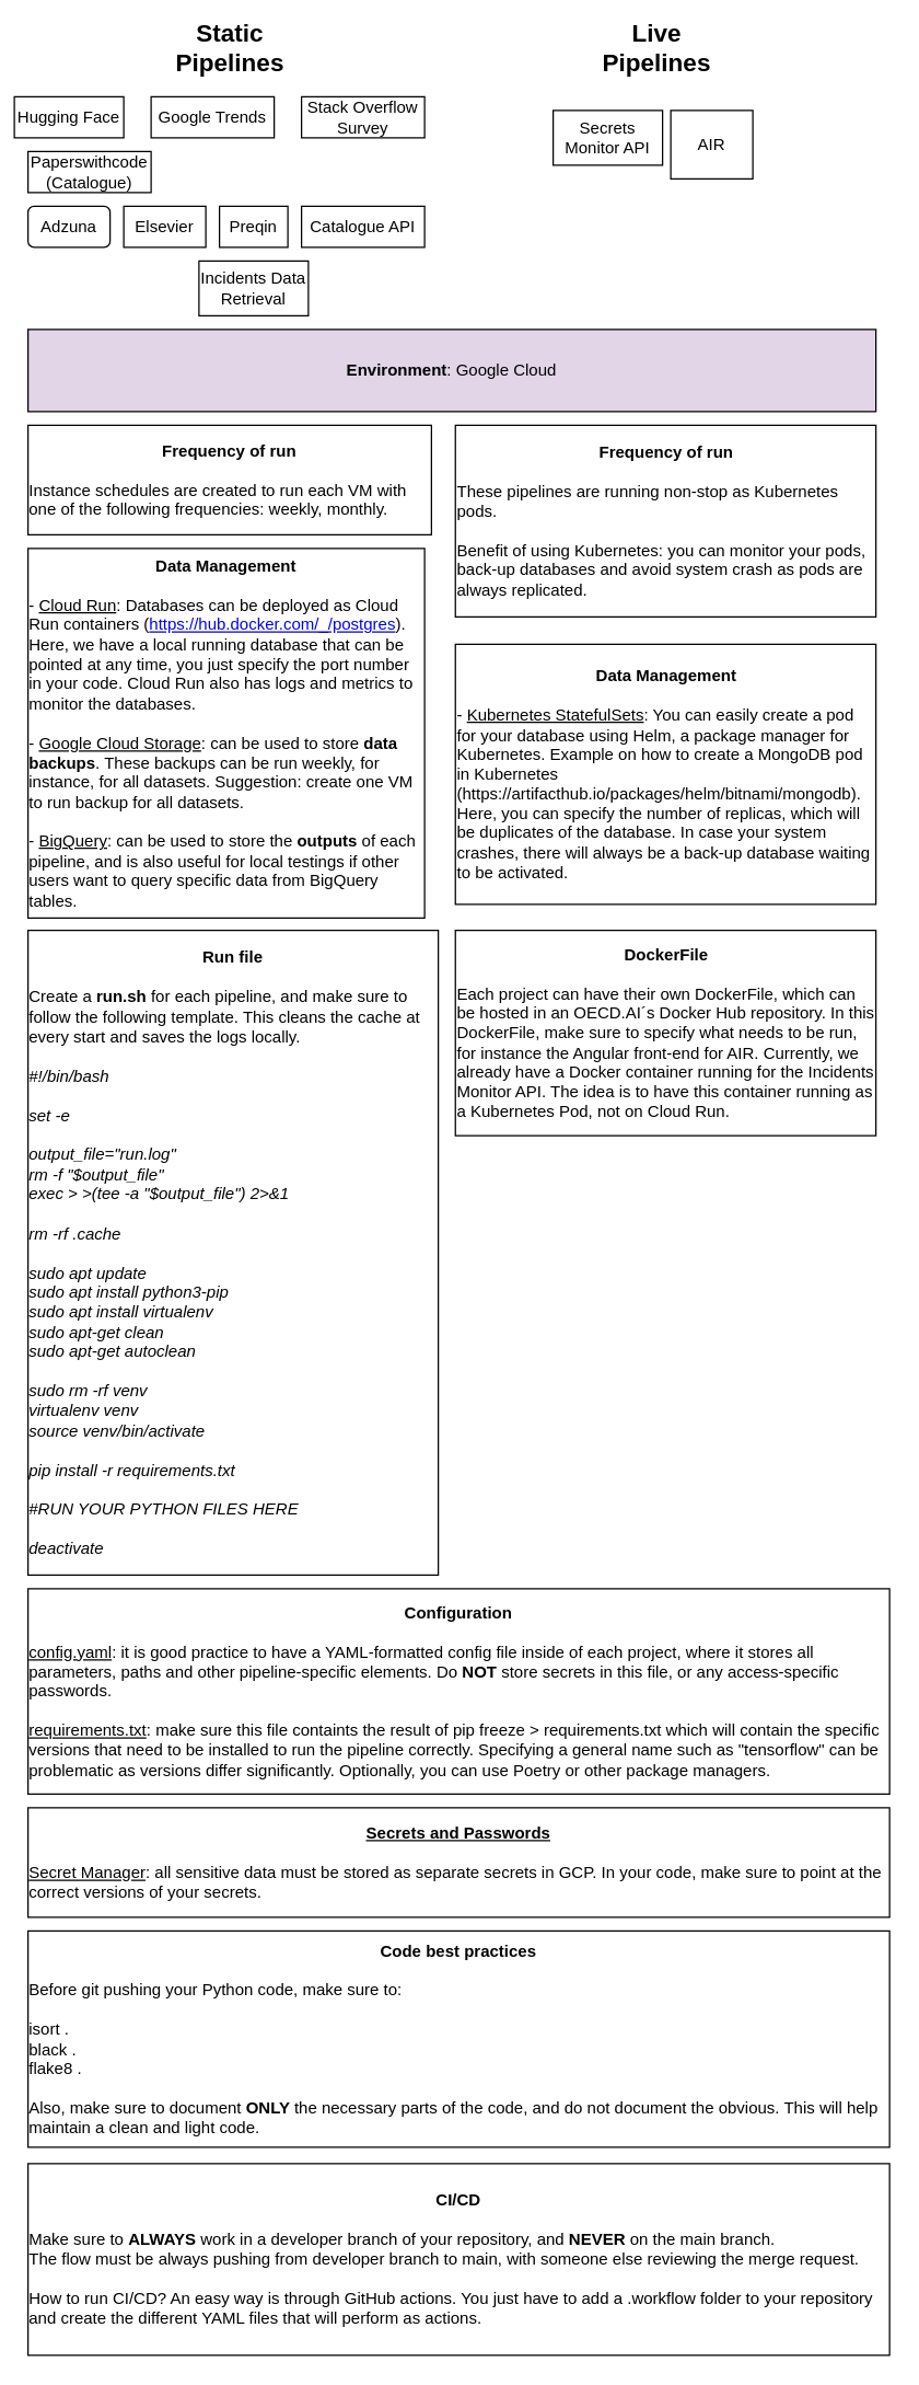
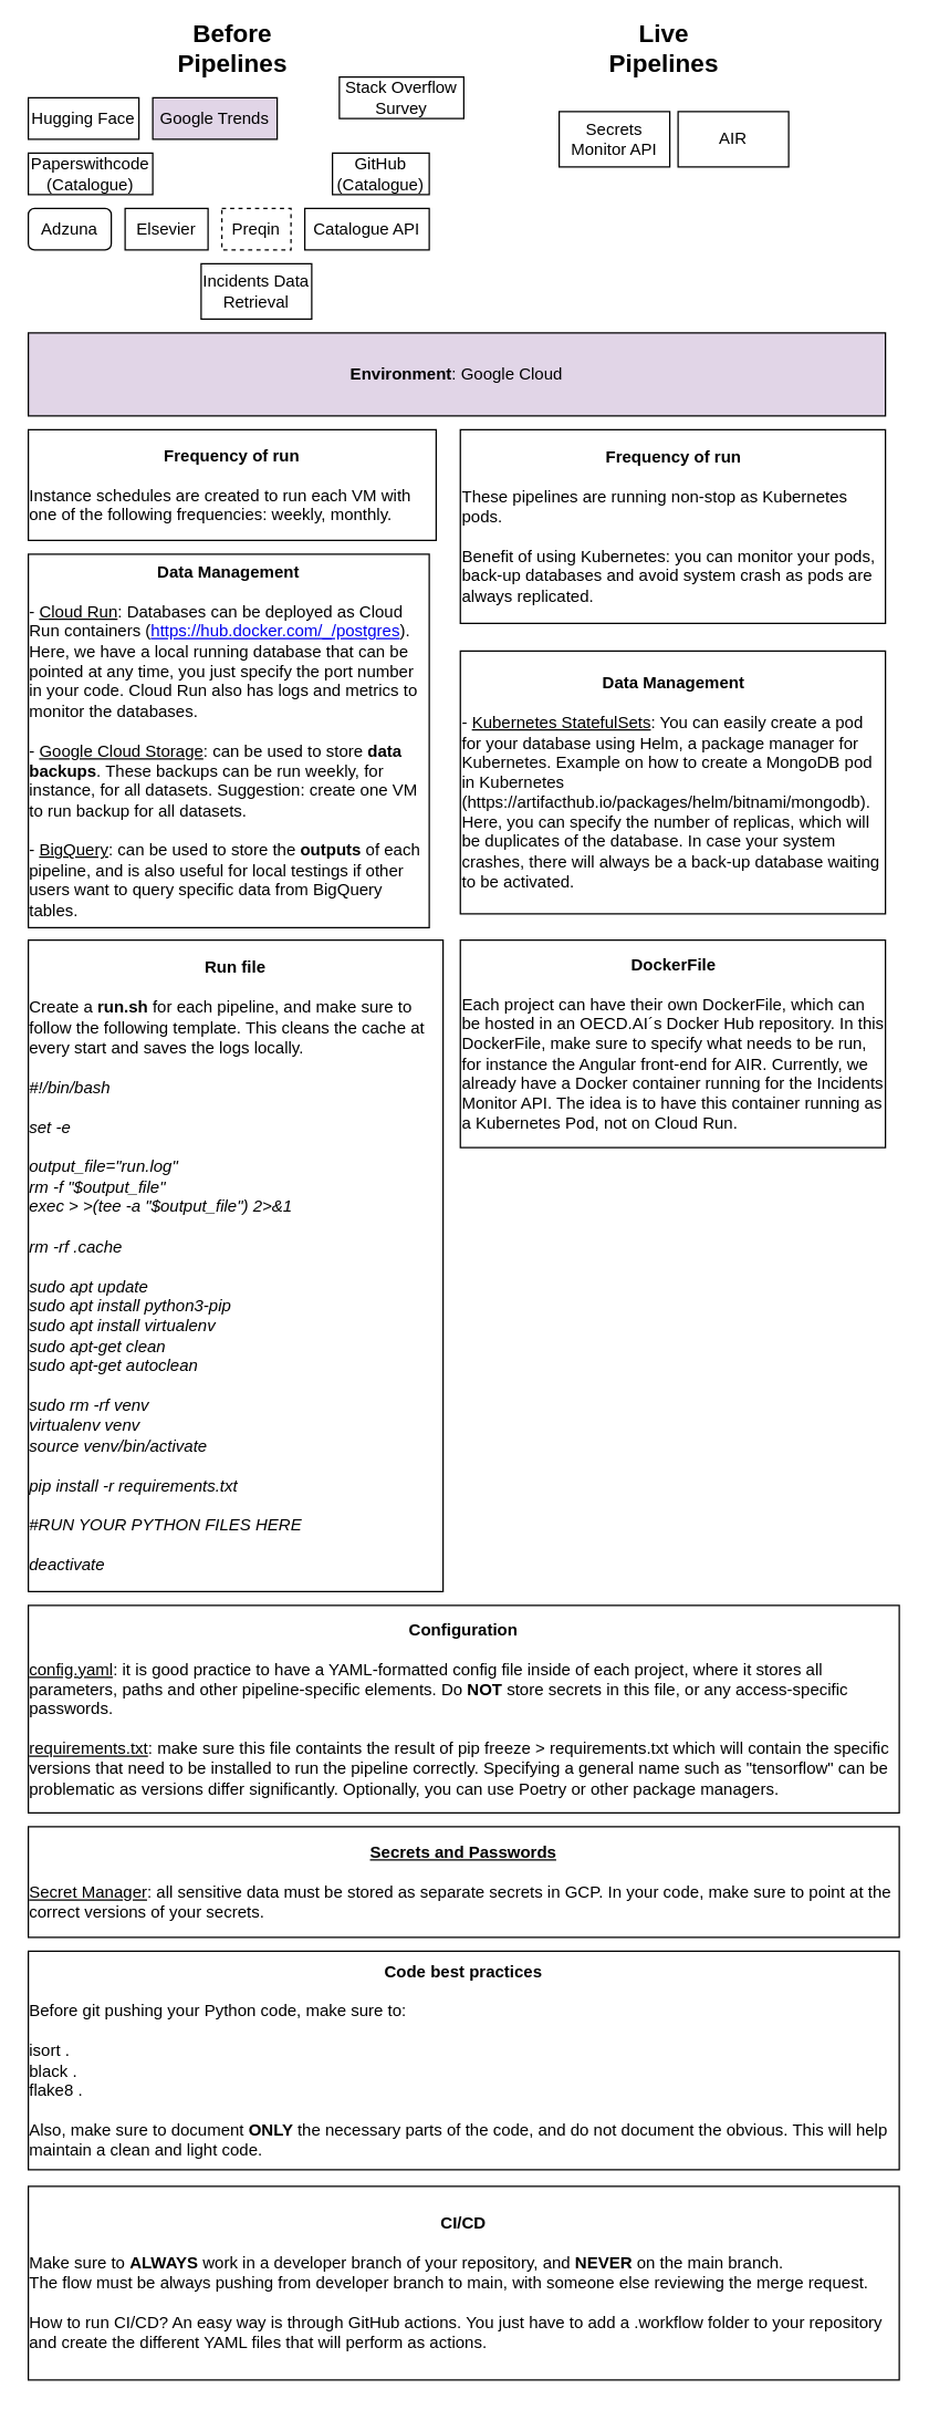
  <mxCell id="0" />
  <mxCell id="1" parent="0" />
- <mxCell id="2" value="&lt;b&gt;&lt;font style=&quot;font-size: 18px;&quot;&gt;Static Pipelines&lt;/font&gt;&lt;/b&gt;" style="text;html=1;align=center;verticalAlign=middle;whiteSpace=wrap;rounded=0;" vertex="1" parent="1"><mxGeometry x="137.5" y="20" width="60" height="30" as="geometry" /></mxCell>
+ <mxCell id="2" value="&lt;b&gt;&lt;font style=&quot;font-size: 18px;&quot;&gt;Before Pipelines&lt;/font&gt;&lt;/b&gt;" style="text;html=1;align=center;verticalAlign=middle;whiteSpace=wrap;rounded=0;" vertex="1" parent="1"><mxGeometry x="137.5" y="20" width="60" height="30" as="geometry" /></mxCell>
  <mxCell id="3" value="&lt;b&gt;&lt;font style=&quot;font-size: 18px;&quot;&gt;Live Pipelines&lt;/font&gt;&lt;/b&gt;" style="text;html=1;align=center;verticalAlign=middle;whiteSpace=wrap;rounded=0;" vertex="1" parent="1"><mxGeometry x="450" y="20" width="60" height="30" as="geometry" /></mxCell>
- <mxCell id="4" value="Hugging Face" style="rounded=0;whiteSpace=wrap;html=1;" vertex="1" parent="1"><mxGeometry x="10" y="70" width="80" height="30" as="geometry" /></mxCell>
- <mxCell id="5" value="Google Trends" style="rounded=0;whiteSpace=wrap;html=1;" vertex="1" parent="1"><mxGeometry x="110" y="70" width="90" height="30" as="geometry" /></mxCell>
- <mxCell id="6" value="Stack Overflow Survey" style="rounded=0;whiteSpace=wrap;html=1;" vertex="1" parent="1"><mxGeometry x="220" y="70" width="90" height="30" as="geometry" /></mxCell>
+ <mxCell id="4" value="Hugging Face" style="rounded=0;whiteSpace=wrap;html=1;" vertex="1" parent="1"><mxGeometry x="20" y="70" width="80" height="30" as="geometry" /></mxCell>
+ <mxCell id="5" value="Google Trends" style="rounded=0;whiteSpace=wrap;html=1;fillColor=#e1d5e7;" vertex="1" parent="1"><mxGeometry x="110" y="70" width="90" height="30" as="geometry" /></mxCell>
+ <mxCell id="6" value="Stack Overflow Survey" style="rounded=0;whiteSpace=wrap;html=1;" vertex="1" parent="1"><mxGeometry x="245" y="55" width="90" height="30" as="geometry" /></mxCell>
  <mxCell id="7" value="Paperswithcode (Catalogue)" style="rounded=0;whiteSpace=wrap;html=1;" vertex="1" parent="1"><mxGeometry x="20" y="110" width="90" height="30" as="geometry" /></mxCell>
+ <mxCell id="8" value="GitHub (Catalogue)" style="rounded=0;whiteSpace=wrap;html=1;" vertex="1" parent="1"><mxGeometry x="240" y="110" width="70" height="30" as="geometry" /></mxCell>
  <mxCell id="9" value="Adzuna" style="whiteSpace=wrap;html=1;rounded=1;" vertex="1" parent="1"><mxGeometry x="20" y="150" width="60" height="30" as="geometry" /></mxCell>
  <mxCell id="10" value="Elsevier" style="rounded=0;whiteSpace=wrap;html=1;" vertex="1" parent="1"><mxGeometry x="90" y="150" width="60" height="30" as="geometry" /></mxCell>
- <mxCell id="11" value="Preqin" style="rounded=0;whiteSpace=wrap;html=1;" vertex="1" parent="1"><mxGeometry x="160" y="150" width="50" height="30" as="geometry" /></mxCell>
+ <mxCell id="11" value="Preqin" style="rounded=0;whiteSpace=wrap;html=1;dashed=1;" vertex="1" parent="1"><mxGeometry x="160" y="150" width="50" height="30" as="geometry" /></mxCell>
  <mxCell id="12" value="Catalogue API" style="rounded=0;whiteSpace=wrap;html=1;" vertex="1" parent="1"><mxGeometry x="220" y="150" width="90" height="30" as="geometry" /></mxCell>
  <mxCell id="13" value="Secrets Monitor API" style="rounded=0;whiteSpace=wrap;html=1;" vertex="1" parent="1"><mxGeometry x="404" y="80" width="80" height="40" as="geometry" /></mxCell>
  <mxCell id="14" value="Incidents Data Retrieval" style="rounded=0;whiteSpace=wrap;html=1;" vertex="1" parent="1"><mxGeometry x="145" y="190" width="80" height="40" as="geometry" /></mxCell>
- <mxCell id="15" value="AIR" style="rounded=0;whiteSpace=wrap;html=1;" vertex="1" parent="1"><mxGeometry x="490" y="80" width="60" height="50" as="geometry" /></mxCell>
+ <mxCell id="15" value="AIR" style="rounded=0;whiteSpace=wrap;html=1;" vertex="1" parent="1"><mxGeometry x="490" y="80" width="80" height="40" as="geometry" /></mxCell>
  <mxCell id="16" value="&lt;b&gt;Data Management&lt;/b&gt;&lt;div&gt;&lt;br&gt;&lt;/div&gt;&lt;div style=&quot;text-align: left;&quot;&gt;- &lt;u&gt;Cloud Run&lt;/u&gt;:&amp;nbsp;&lt;span style=&quot;background-color: initial;&quot;&gt;Databases can be deployed as Cloud Run containers (&lt;/span&gt;&lt;a style=&quot;background-color: initial;&quot; href=&quot;https://hub.docker.com/_/postgres&quot;&gt;https://hub.docker.com/_/postgres&lt;/a&gt;&lt;span style=&quot;background-color: initial;&quot;&gt;). Here, we have a local running database that can be pointed at any time, you just specify the port number in your code. Cloud Run also has logs and metrics to monitor the databases.&lt;/span&gt;&lt;/div&gt;&lt;div style=&quot;text-align: left;&quot;&gt;&lt;span style=&quot;background-color: initial;&quot;&gt;&lt;br&gt;&lt;/span&gt;&lt;/div&gt;&lt;div style=&quot;text-align: left;&quot;&gt;&lt;span style=&quot;background-color: initial;&quot;&gt;- &lt;u&gt;Google Cloud Storage&lt;/u&gt;: can be used to store &lt;b&gt;data backups&lt;/b&gt;. These backups can be run weekly, for instance, for all datasets. Suggestion: create one VM to run backup for all datasets.&lt;/span&gt;&lt;/div&gt;&lt;div style=&quot;text-align: left;&quot;&gt;&lt;span style=&quot;background-color: initial;&quot;&gt;&lt;br&gt;&lt;/span&gt;&lt;/div&gt;&lt;div style=&quot;text-align: left;&quot;&gt;&lt;span style=&quot;background-color: initial;&quot;&gt;- &lt;u&gt;BigQuery&lt;/u&gt;: can be used to store the &lt;b&gt;outputs &lt;/b&gt;of each pipeline, and is also useful for local testings if other users want to query specific data from BigQuery tables.&lt;/span&gt;&lt;/div&gt;" style="rounded=0;whiteSpace=wrap;html=1;" vertex="1" parent="1"><mxGeometry x="20" y="400" width="290" height="270" as="geometry" /></mxCell>
  <mxCell id="17" value="&lt;b&gt;Configuration&lt;/b&gt;&lt;div&gt;&lt;br&gt;&lt;/div&gt;&lt;div style=&quot;text-align: left;&quot;&gt;&lt;u&gt;config.yaml&lt;/u&gt;: it is good practice to have a YAML-formatted config file inside of each project, where it stores all parameters, paths and other pipeline-specific elements. Do &lt;b&gt;NOT &lt;/b&gt;store secrets in this file, or any access-specific passwords.&lt;/div&gt;&lt;div style=&quot;text-align: left;&quot;&gt;&lt;br&gt;&lt;/div&gt;&lt;div style=&quot;text-align: left;&quot;&gt;&lt;u&gt;requirements.txt&lt;/u&gt;: make sure this file containts the result of pip freeze &amp;gt; requirements.txt which will contain the specific versions that need to be installed to run the pipeline correctly. Specifying a general name such as &quot;tensorflow&quot; can be problematic as versions differ significantly. Optionally, you can use Poetry or other package managers.&lt;/div&gt;" style="rounded=0;whiteSpace=wrap;html=1;" vertex="1" parent="1"><mxGeometry x="20" y="1160" width="630" height="150" as="geometry" /></mxCell>
  <mxCell id="18" value="&lt;b&gt;Frequency of run&lt;/b&gt;&lt;div&gt;&lt;b&gt;&lt;br&gt;&lt;/b&gt;&lt;div style=&quot;text-align: left;&quot;&gt;Instance schedules are created to run each VM with one of the following frequencies: w&lt;span style=&quot;background-color: initial;&quot;&gt;eekly, m&lt;/span&gt;&lt;span style=&quot;background-color: initial;&quot;&gt;onthly.&lt;/span&gt;&lt;/div&gt;&lt;/div&gt;" style="rounded=0;whiteSpace=wrap;html=1;" vertex="1" parent="1"><mxGeometry x="20" y="310" width="295" height="80" as="geometry" /></mxCell>
  <mxCell id="19" value="&lt;div&gt;&lt;b&gt;&lt;u&gt;Secrets and Passwords&lt;/u&gt;&lt;/b&gt;&lt;/div&gt;&lt;div&gt;&lt;b&gt;&lt;u&gt;&lt;br&gt;&lt;/u&gt;&lt;/b&gt;&lt;/div&gt;&lt;div style=&quot;text-align: left;&quot;&gt;&lt;u&gt;Secret Manager&lt;/u&gt;: all sensitive data must be stored as separate secrets in GCP. In your code, make sure to point at the correct versions of your secrets.&lt;/div&gt;" style="rounded=0;whiteSpace=wrap;html=1;" vertex="1" parent="1"><mxGeometry x="20" y="1320" width="630" height="80" as="geometry" /></mxCell>
  <mxCell id="20" value="&lt;div&gt;&lt;b&gt;Code best practices&lt;/b&gt;&lt;/div&gt;&lt;div&gt;&lt;br&gt;&lt;/div&gt;&lt;div style=&quot;text-align: left;&quot;&gt;Before git pushing your Python code, make sure to:&lt;/div&gt;&lt;div style=&quot;text-align: left;&quot;&gt;&lt;br&gt;&lt;/div&gt;&lt;div style=&quot;text-align: left;&quot;&gt;isort .&lt;/div&gt;&lt;div style=&quot;text-align: left;&quot;&gt;black .&lt;/div&gt;&lt;div style=&quot;text-align: left;&quot;&gt;flake8 .&lt;/div&gt;&lt;div style=&quot;text-align: left;&quot;&gt;&lt;br&gt;&lt;/div&gt;&lt;div style=&quot;text-align: left;&quot;&gt;Also, make sure to document &lt;b&gt;ONLY &lt;/b&gt;the necessary parts of the code, and do not document the obvious. This will help maintain a clean and light code.&lt;/div&gt;" style="rounded=0;whiteSpace=wrap;html=1;" vertex="1" parent="1"><mxGeometry x="20" y="1410" width="630" height="158" as="geometry" /></mxCell>
  <mxCell id="21" value="&lt;b&gt;Run file&lt;/b&gt;&lt;div&gt;&lt;br&gt;&lt;/div&gt;&lt;div style=&quot;text-align: left;&quot;&gt;Create a &lt;b&gt;run.sh&lt;/b&gt; for each pipeline, and make sure to follow the following template. This cleans the cache at every start and saves the logs locally.&lt;/div&gt;&lt;div style=&quot;text-align: left;&quot;&gt;&lt;br&gt;&lt;/div&gt;&lt;div&gt;&lt;div style=&quot;text-align: left;&quot;&gt;&lt;i&gt;#!/bin/bash&lt;/i&gt;&lt;/div&gt;&lt;div style=&quot;text-align: left;&quot;&gt;&lt;i&gt;&lt;br&gt;&lt;/i&gt;&lt;/div&gt;&lt;div style=&quot;text-align: left;&quot;&gt;&lt;i&gt;set -e&lt;/i&gt;&lt;/div&gt;&lt;div style=&quot;text-align: left;&quot;&gt;&lt;i&gt;&lt;br&gt;&lt;/i&gt;&lt;/div&gt;&lt;div style=&quot;text-align: left;&quot;&gt;&lt;i&gt;output_file=&quot;run.log&quot;&lt;/i&gt;&lt;/div&gt;&lt;div style=&quot;text-align: left;&quot;&gt;&lt;i&gt;rm -f &quot;$output_file&quot;&lt;/i&gt;&lt;/div&gt;&lt;div style=&quot;text-align: left;&quot;&gt;&lt;i&gt;exec &amp;gt; &amp;gt;(tee -a &quot;$output_file&quot;) 2&amp;gt;&amp;amp;1&lt;/i&gt;&lt;/div&gt;&lt;div style=&quot;text-align: left;&quot;&gt;&lt;i&gt;&lt;br&gt;&lt;/i&gt;&lt;/div&gt;&lt;div style=&quot;text-align: left;&quot;&gt;&lt;i&gt;rm -rf .cache&lt;/i&gt;&lt;/div&gt;&lt;div style=&quot;text-align: left;&quot;&gt;&lt;i&gt;&lt;br&gt;&lt;/i&gt;&lt;/div&gt;&lt;div style=&quot;text-align: left;&quot;&gt;&lt;i&gt;sudo apt update&lt;/i&gt;&lt;/div&gt;&lt;div style=&quot;text-align: left;&quot;&gt;&lt;i&gt;sudo apt install python3-pip&lt;/i&gt;&lt;/div&gt;&lt;div style=&quot;text-align: left;&quot;&gt;&lt;i&gt;sudo apt install virtualenv&lt;/i&gt;&lt;/div&gt;&lt;div style=&quot;text-align: left;&quot;&gt;&lt;i&gt;sudo apt-get clean&lt;/i&gt;&lt;/div&gt;&lt;div style=&quot;text-align: left;&quot;&gt;&lt;i&gt;sudo apt-get autoclean&lt;/i&gt;&lt;/div&gt;&lt;div style=&quot;text-align: left;&quot;&gt;&lt;i&gt;&lt;br&gt;&lt;/i&gt;&lt;/div&gt;&lt;div style=&quot;text-align: left;&quot;&gt;&lt;i&gt;sudo rm -rf venv&lt;/i&gt;&lt;/div&gt;&lt;div style=&quot;text-align: left;&quot;&gt;&lt;i&gt;virtualenv venv&lt;/i&gt;&lt;/div&gt;&lt;div style=&quot;text-align: left;&quot;&gt;&lt;i&gt;source venv/bin/activate&lt;/i&gt;&lt;/div&gt;&lt;div style=&quot;text-align: left;&quot;&gt;&lt;i&gt;&lt;br&gt;&lt;/i&gt;&lt;/div&gt;&lt;div style=&quot;text-align: left;&quot;&gt;&lt;i&gt;pip install -r requirements.txt&lt;/i&gt;&lt;/div&gt;&lt;div style=&quot;text-align: left;&quot;&gt;&lt;i&gt;&lt;br&gt;&lt;/i&gt;&lt;/div&gt;&lt;div style=&quot;text-align: left;&quot;&gt;&lt;i&gt;#RUN YOUR PYTHON FILES HERE&lt;/i&gt;&lt;/div&gt;&lt;div style=&quot;text-align: left;&quot;&gt;&lt;i&gt;&lt;br&gt;&lt;/i&gt;&lt;/div&gt;&lt;div style=&quot;text-align: left;&quot;&gt;&lt;i&gt;deactivate&lt;/i&gt;&lt;/div&gt;&lt;/div&gt;" style="rounded=0;whiteSpace=wrap;html=1;" vertex="1" parent="1"><mxGeometry x="20" y="679" width="300" height="471" as="geometry" /></mxCell>
  <mxCell id="22" value="&lt;b&gt;Environment&lt;/b&gt;: Google Cloud" style="rounded=0;whiteSpace=wrap;html=1;fillColor=#e1d5e7;" vertex="1" parent="1"><mxGeometry x="20" y="240" width="620" height="60" as="geometry" /></mxCell>
  <mxCell id="23" value="&lt;b&gt;Frequency of run&lt;/b&gt;&lt;div&gt;&lt;b&gt;&lt;br&gt;&lt;/b&gt;&lt;div style=&quot;text-align: left;&quot;&gt;These pipelines are running non-stop as Kubernetes pods.&lt;/div&gt;&lt;/div&gt;&lt;div style=&quot;text-align: left;&quot;&gt;&lt;br&gt;&lt;/div&gt;&lt;div style=&quot;text-align: left;&quot;&gt;Benefit of using Kubernetes: you can monitor your pods, back-up databases and avoid system crash as pods are always replicated.&lt;/div&gt;" style="rounded=0;whiteSpace=wrap;html=1;" vertex="1" parent="1"><mxGeometry x="332.5" y="310" width="307.5" height="140" as="geometry" /></mxCell>
  <mxCell id="24" value="&lt;b&gt;Data Management&lt;/b&gt;&lt;div&gt;&lt;br&gt;&lt;/div&gt;&lt;div style=&quot;text-align: left;&quot;&gt;- &lt;u&gt;Kubernetes StatefulSets&lt;/u&gt;: You can easily create a pod for your database using Helm, a package manager for Kubernetes. Example on how to create a MongoDB pod in Kubernetes (https://artifacthub.io/packages/helm/bitnami/mongodb&lt;span style=&quot;background-color: initial;&quot;&gt;). Here, you can specify the number of replicas, which will be duplicates of the database. In case your system crashes, there will always be a back-up database waiting to be activated.&lt;/span&gt;&lt;/div&gt;" style="rounded=0;whiteSpace=wrap;html=1;" vertex="1" parent="1"><mxGeometry x="332.5" y="470" width="307.5" height="190" as="geometry" /></mxCell>
  <mxCell id="25" value="&lt;div&gt;&lt;b&gt;DockerFile&lt;/b&gt;&lt;/div&gt;&lt;div&gt;&lt;br&gt;&lt;/div&gt;&lt;div style=&quot;text-align: left;&quot;&gt;Each project can have their own DockerFile, which can be hosted in an OECD.AI´s Docker Hub repository. In this DockerFile, make sure to specify what needs to be run, for instance the Angular front-end for AIR. Currently, we already have a Docker container running for the Incidents Monitor API. The idea is to have this container running as a Kubernetes Pod, not on Cloud Run.&lt;/div&gt;" style="rounded=0;whiteSpace=wrap;html=1;" vertex="1" parent="1"><mxGeometry x="332.5" y="679" width="307.5" height="150" as="geometry" /></mxCell>
  <mxCell id="26" value="&lt;div&gt;&lt;b&gt;CI/CD&lt;/b&gt;&lt;/div&gt;&lt;div&gt;&lt;br&gt;&lt;/div&gt;&lt;div style=&quot;text-align: left;&quot;&gt;Make sure to &lt;b&gt;ALWAYS &lt;/b&gt;work in a developer branch of your repository, and &lt;b&gt;NEVER &lt;/b&gt;on the main branch.&lt;/div&gt;&lt;div style=&quot;text-align: left;&quot;&gt;The flow must be always pushing from developer branch to main, with someone else reviewing the merge request.&lt;/div&gt;&lt;div style=&quot;text-align: left;&quot;&gt;&lt;br&gt;&lt;/div&gt;&lt;div style=&quot;text-align: left;&quot;&gt;How to run CI/CD? An easy way is through GitHub actions. You just have to add a .workflow folder to your repository and create the different YAML files that will perform as actions.&lt;/div&gt;" style="rounded=0;whiteSpace=wrap;html=1;" vertex="1" parent="1"><mxGeometry x="20" y="1580" width="630" height="140" as="geometry" /></mxCell>
